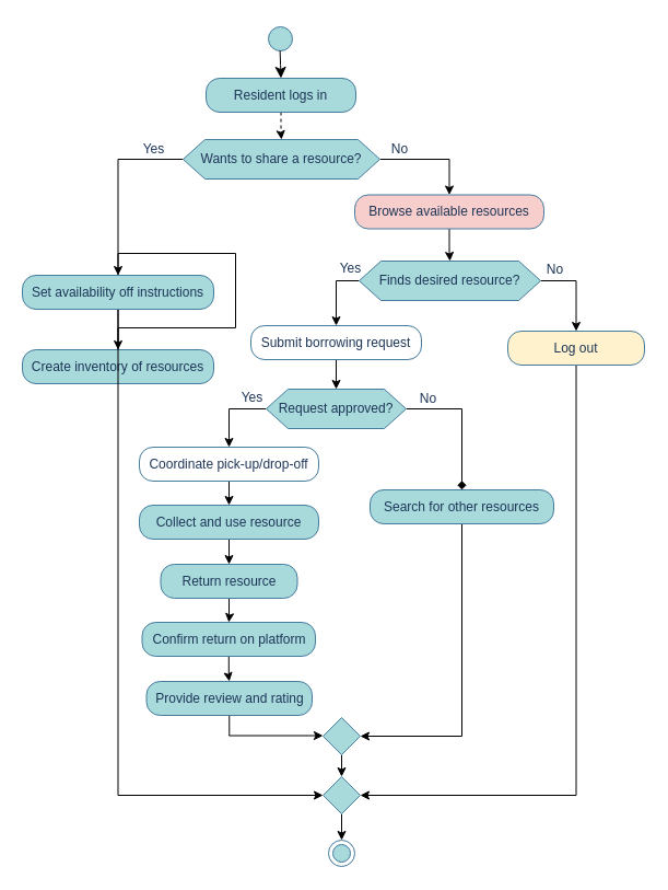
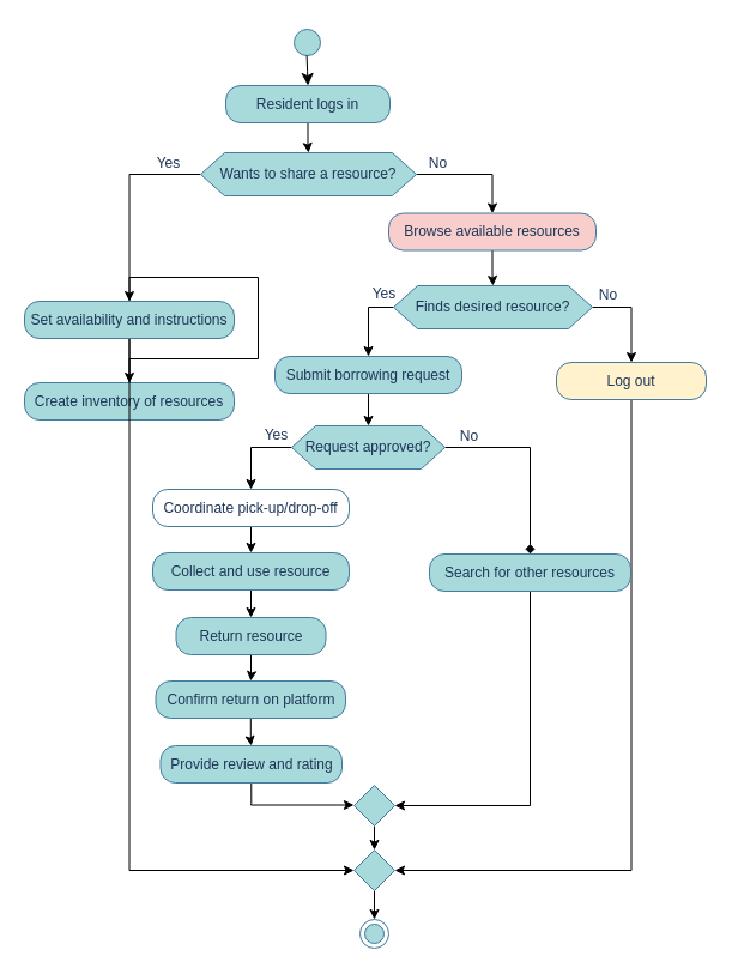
  <mxCell id="0" />
  <mxCell id="1" parent="0" />
  <mxCell id="2" value="No" style="text;html=1;align=center;verticalAlign=middle;resizable=0;points=[];autosize=1;strokeColor=none;fillColor=none;fontColor=#1D3557;labelBackgroundColor=none;" parent="1" vertex="1"><mxGeometry x="348" y="123" width="33" height="26" as="geometry" /></mxCell>
  <mxCell id="3" value="Yes" style="text;html=1;align=center;verticalAlign=middle;resizable=0;points=[];autosize=1;strokeColor=none;fillColor=none;fontColor=#1D3557;labelBackgroundColor=none;" parent="1" vertex="1"><mxGeometry x="121" y="123" width="38" height="26" as="geometry" /></mxCell>
  <mxCell id="4" value="" style="ellipse;html=1;shape=startState;fillColor=#A8DADC;strokeColor=#457B9D;fontColor=#1D3557;labelBackgroundColor=none;" parent="1" vertex="1"><mxGeometry x="241" y="20" width="30" height="30" as="geometry" /></mxCell>
  <mxCell id="5" value="" style="edgeStyle=orthogonalEdgeStyle;html=1;verticalAlign=bottom;endArrow=classic;endSize=8;strokeColor=#000000;rounded=0;fontColor=default;fillColor=#A8DADC;labelBackgroundColor=none;endFill=1;exitX=0.488;exitY=0.927;exitDx=0;exitDy=0;exitPerimeter=0;entryX=0.5;entryY=0;entryDx=0;entryDy=0;" parent="1" target="7" edge="1"><mxGeometry relative="1" as="geometry"><mxPoint x="255.71" y="84" as="targetPoint" /><mxPoint x="255.64" y="45.81" as="sourcePoint" /></mxGeometry></mxCell>
- <mxCell id="6" style="edgeStyle=orthogonalEdgeStyle;rounded=0;orthogonalLoop=1;jettySize=auto;html=1;entryX=0.5;entryY=0;entryDx=0;entryDy=0;dashed=1;" parent="1" source="7" target="16" edge="1"><mxGeometry relative="1" as="geometry" /></mxCell>
+ <mxCell id="6" style="edgeStyle=orthogonalEdgeStyle;rounded=0;orthogonalLoop=1;jettySize=auto;html=1;entryX=0.5;entryY=0;entryDx=0;entryDy=0;" parent="1" source="7" target="16" edge="1"><mxGeometry relative="1" as="geometry" /></mxCell>
  <mxCell id="7" value="Resident logs in" style="rounded=1;whiteSpace=wrap;html=1;arcSize=40;fontColor=#1D3557;fillColor=#A8DADC;strokeColor=#457B9D;labelBackgroundColor=none;" parent="1" vertex="1"><mxGeometry x="188" y="71" width="137" height="31" as="geometry" /></mxCell>
  <mxCell id="8" style="edgeStyle=orthogonalEdgeStyle;rounded=0;orthogonalLoop=1;jettySize=auto;html=1;entryX=0.5;entryY=0;entryDx=0;entryDy=0;exitX=0;exitY=0.5;exitDx=0;exitDy=0;" parent="1" source="10" target="31" edge="1"><mxGeometry relative="1" as="geometry" /></mxCell>
  <mxCell id="9" style="edgeStyle=orthogonalEdgeStyle;rounded=0;orthogonalLoop=1;jettySize=auto;html=1;entryX=0.5;entryY=0;entryDx=0;entryDy=0;exitX=1;exitY=0.5;exitDx=0;exitDy=0;endArrow=diamond;" parent="1" source="10" target="29" edge="1"><mxGeometry relative="1" as="geometry" /></mxCell>
  <mxCell id="10" value="Request approved?" style="shape=hexagon;perimeter=hexagonPerimeter2;whiteSpace=wrap;html=1;fixedSize=1;strokeColor=#457B9D;fontColor=#1D3557;fillColor=#A8DADC;labelBackgroundColor=none;" parent="1" vertex="1"><mxGeometry x="243" y="355" width="128" height="36" as="geometry" /></mxCell>
  <mxCell id="11" style="edgeStyle=orthogonalEdgeStyle;rounded=0;orthogonalLoop=1;jettySize=auto;html=1;entryX=0.5;entryY=0;entryDx=0;entryDy=0;" parent="1" source="12" target="18" edge="1"><mxGeometry relative="1" as="geometry" /></mxCell>
  <mxCell id="12" value="Create inventory of resources" style="rounded=1;whiteSpace=wrap;html=1;arcSize=40;fontColor=#1D3557;fillColor=#A8DADC;strokeColor=#457B9D;labelBackgroundColor=none;" parent="1" vertex="1"><mxGeometry x="20" y="319" width="175" height="31" as="geometry" /></mxCell>
  <mxCell id="13" value="" style="ellipse;html=1;shape=endState;fillColor=#A8DADC;strokeColor=#457B9D;fontColor=#1D3557;labelBackgroundColor=none;" parent="1" vertex="1"><mxGeometry x="300" y="767" width="24" height="24" as="geometry" /></mxCell>
  <mxCell id="14" style="edgeStyle=orthogonalEdgeStyle;rounded=0;orthogonalLoop=1;jettySize=auto;html=1;exitX=0;exitY=0.5;exitDx=0;exitDy=0;" parent="1" source="16" target="12" edge="1"><mxGeometry relative="1" as="geometry" /></mxCell>
  <mxCell id="15" style="edgeStyle=orthogonalEdgeStyle;rounded=0;orthogonalLoop=1;jettySize=auto;html=1;entryX=0.5;entryY=0;entryDx=0;entryDy=0;exitX=1;exitY=0.5;exitDx=0;exitDy=0;" parent="1" source="16" target="20" edge="1"><mxGeometry relative="1" as="geometry" /></mxCell>
  <mxCell id="16" value="Wants to share a resource?" style="shape=hexagon;perimeter=hexagonPerimeter2;whiteSpace=wrap;html=1;fixedSize=1;strokeColor=#457B9D;fontColor=#1D3557;fillColor=#A8DADC;labelBackgroundColor=none;" parent="1" vertex="1"><mxGeometry x="167" y="127" width="180" height="36" as="geometry" /></mxCell>
  <mxCell id="17" style="edgeStyle=orthogonalEdgeStyle;rounded=0;orthogonalLoop=1;jettySize=auto;html=1;entryX=0;entryY=0.5;entryDx=0;entryDy=0;exitX=0.5;exitY=1;exitDx=0;exitDy=0;" parent="1" source="18" target="43" edge="1"><mxGeometry relative="1" as="geometry" /></mxCell>
- <mxCell id="18" value="Set availability off instructions" style="rounded=1;whiteSpace=wrap;html=1;arcSize=40;fontColor=#1D3557;fillColor=#A8DADC;strokeColor=#457B9D;labelBackgroundColor=none;" parent="1" vertex="1"><mxGeometry x="20" y="251" width="175" height="31" as="geometry" /></mxCell>
+ <mxCell id="18" value="Set availability and instructions" style="rounded=1;whiteSpace=wrap;html=1;arcSize=40;fontColor=#1D3557;fillColor=#A8DADC;strokeColor=#457B9D;labelBackgroundColor=none;" parent="1" vertex="1"><mxGeometry x="20" y="251" width="175" height="31" as="geometry" /></mxCell>
  <mxCell id="19" style="edgeStyle=orthogonalEdgeStyle;rounded=0;orthogonalLoop=1;jettySize=auto;html=1;entryX=0.5;entryY=0;entryDx=0;entryDy=0;" parent="1" source="20" target="23" edge="1"><mxGeometry relative="1" as="geometry" /></mxCell>
  <mxCell id="20" value="Browse available resources" style="rounded=1;whiteSpace=wrap;html=1;arcSize=40;fontColor=#1D3557;fillColor=#f8cecc;strokeColor=#457B9D;labelBackgroundColor=none;" parent="1" vertex="1"><mxGeometry x="324" y="177.5" width="173" height="31" as="geometry" /></mxCell>
  <mxCell id="21" style="edgeStyle=orthogonalEdgeStyle;rounded=0;orthogonalLoop=1;jettySize=auto;html=1;entryX=0.5;entryY=0;entryDx=0;entryDy=0;exitX=1;exitY=0.5;exitDx=0;exitDy=0;" parent="1" source="23" target="25" edge="1"><mxGeometry relative="1" as="geometry" /></mxCell>
  <mxCell id="22" style="edgeStyle=orthogonalEdgeStyle;rounded=0;orthogonalLoop=1;jettySize=auto;html=1;entryX=0.5;entryY=0;entryDx=0;entryDy=0;exitX=0;exitY=0.5;exitDx=0;exitDy=0;" parent="1" source="23" target="27" edge="1"><mxGeometry relative="1" as="geometry" /></mxCell>
  <mxCell id="23" value="Finds desired resource?" style="shape=hexagon;perimeter=hexagonPerimeter2;whiteSpace=wrap;html=1;fixedSize=1;strokeColor=#457B9D;fontColor=#1D3557;fillColor=#A8DADC;labelBackgroundColor=none;" parent="1" vertex="1"><mxGeometry x="328" y="238" width="166" height="36" as="geometry" /></mxCell>
  <mxCell id="24" style="edgeStyle=orthogonalEdgeStyle;rounded=0;orthogonalLoop=1;jettySize=auto;html=1;entryX=1;entryY=0.5;entryDx=0;entryDy=0;exitX=0.5;exitY=1;exitDx=0;exitDy=0;" parent="1" source="25" target="43" edge="1"><mxGeometry relative="1" as="geometry" /></mxCell>
  <mxCell id="25" value="Log out" style="rounded=1;whiteSpace=wrap;html=1;arcSize=40;fontColor=#1D3557;fillColor=#fff2cc;strokeColor=#457B9D;labelBackgroundColor=none;" parent="1" vertex="1"><mxGeometry x="464" y="302" width="125" height="31" as="geometry" /></mxCell>
  <mxCell id="26" style="edgeStyle=orthogonalEdgeStyle;rounded=0;orthogonalLoop=1;jettySize=auto;html=1;entryX=0.5;entryY=0;entryDx=0;entryDy=0;" parent="1" source="27" target="10" edge="1"><mxGeometry relative="1" as="geometry" /></mxCell>
- <mxCell id="27" value="Submit borrowing request" style="rounded=1;whiteSpace=wrap;html=1;arcSize=40;fontColor=#1D3557;fillColor=#ffffff;strokeColor=#457B9D;labelBackgroundColor=none;" parent="1" vertex="1"><mxGeometry x="229" y="297" width="156" height="31" as="geometry" /></mxCell>
+ <mxCell id="27" value="Submit borrowing request" style="rounded=1;whiteSpace=wrap;html=1;arcSize=40;fontColor=#1D3557;fillColor=#A8DADC;strokeColor=#457B9D;labelBackgroundColor=none;" parent="1" vertex="1"><mxGeometry x="229" y="297" width="156" height="31" as="geometry" /></mxCell>
  <mxCell id="28" style="edgeStyle=orthogonalEdgeStyle;rounded=0;orthogonalLoop=1;jettySize=auto;html=1;entryX=1;entryY=0.5;entryDx=0;entryDy=0;exitX=0.5;exitY=1;exitDx=0;exitDy=0;" parent="1" source="29" target="41" edge="1"><mxGeometry relative="1" as="geometry" /></mxCell>
- <mxCell id="29" value="Search for other resources" style="rounded=1;whiteSpace=wrap;html=1;arcSize=40;fontColor=#1D3557;fillColor=#A8DADC;strokeColor=#457B9D;labelBackgroundColor=none;" parent="1" vertex="1"><mxGeometry x="338" y="447" width="168" height="31" as="geometry" /></mxCell>
+ <mxCell id="29" value="Search for other resources" style="rounded=1;whiteSpace=wrap;html=1;arcSize=40;fontColor=#1D3557;fillColor=#A8DADC;strokeColor=#457B9D;labelBackgroundColor=none;" parent="1" vertex="1"><mxGeometry x="358" y="462" width="168" height="31" as="geometry" /></mxCell>
  <mxCell id="30" style="edgeStyle=orthogonalEdgeStyle;rounded=0;orthogonalLoop=1;jettySize=auto;html=1;entryX=0.5;entryY=0;entryDx=0;entryDy=0;" parent="1" source="31" target="33" edge="1"><mxGeometry relative="1" as="geometry" /></mxCell>
  <mxCell id="31" value="Coordinate pick-up/drop-off" style="rounded=1;whiteSpace=wrap;html=1;arcSize=40;fontColor=#1D3557;fillColor=#ffffff;strokeColor=#457B9D;labelBackgroundColor=none;" parent="1" vertex="1"><mxGeometry x="127" y="408" width="164" height="31" as="geometry" /></mxCell>
  <mxCell id="32" style="edgeStyle=orthogonalEdgeStyle;rounded=0;orthogonalLoop=1;jettySize=auto;html=1;" parent="1" source="33" target="35" edge="1"><mxGeometry relative="1" as="geometry" /></mxCell>
  <mxCell id="33" value="Collect and use resource" style="rounded=1;whiteSpace=wrap;html=1;arcSize=40;fontColor=#1D3557;fillColor=#A8DADC;strokeColor=#457B9D;labelBackgroundColor=none;" parent="1" vertex="1"><mxGeometry x="127" y="461" width="164" height="31" as="geometry" /></mxCell>
  <mxCell id="34" style="edgeStyle=orthogonalEdgeStyle;rounded=0;orthogonalLoop=1;jettySize=auto;html=1;" parent="1" source="35" target="37" edge="1"><mxGeometry relative="1" as="geometry" /></mxCell>
  <mxCell id="35" value="Return resource" style="rounded=1;whiteSpace=wrap;html=1;arcSize=40;fontColor=#1D3557;fillColor=#A8DADC;strokeColor=#457B9D;labelBackgroundColor=none;" parent="1" vertex="1"><mxGeometry x="146.5" y="515" width="125" height="31" as="geometry" /></mxCell>
  <mxCell id="36" style="edgeStyle=orthogonalEdgeStyle;rounded=0;orthogonalLoop=1;jettySize=auto;html=1;entryX=0.5;entryY=0;entryDx=0;entryDy=0;" parent="1" source="37" target="39" edge="1"><mxGeometry relative="1" as="geometry"><mxPoint x="335" y="556" as="targetPoint" /><Array as="points" /></mxGeometry></mxCell>
  <mxCell id="37" value="Confirm return on platform" style="rounded=1;whiteSpace=wrap;html=1;arcSize=40;fontColor=#1D3557;fillColor=#A8DADC;strokeColor=#457B9D;labelBackgroundColor=none;" parent="1" vertex="1"><mxGeometry x="129.5" y="568" width="158.5" height="31" as="geometry" /></mxCell>
  <mxCell id="38" style="edgeStyle=orthogonalEdgeStyle;rounded=0;orthogonalLoop=1;jettySize=auto;html=1;exitX=0.5;exitY=1;exitDx=0;exitDy=0;" edge="1" parent="1" source="39"><mxGeometry relative="1" as="geometry"><mxPoint x="193" y="655" as="sourcePoint" /><mxPoint x="294.94" y="671.5" as="targetPoint" /><Array as="points"><mxPoint x="209" y="670" /><mxPoint x="209" y="672" /></Array></mxGeometry></mxCell>
  <mxCell id="39" value="Provide review and rating" style="rounded=1;whiteSpace=wrap;html=1;arcSize=40;fontColor=#1D3557;fillColor=#A8DADC;strokeColor=#457B9D;labelBackgroundColor=none;" parent="1" vertex="1"><mxGeometry x="133.5" y="622" width="151.5" height="31" as="geometry" /></mxCell>
  <mxCell id="40" style="edgeStyle=orthogonalEdgeStyle;rounded=0;orthogonalLoop=1;jettySize=auto;html=1;entryX=0.5;entryY=0;entryDx=0;entryDy=0;exitX=0.5;exitY=1;exitDx=0;exitDy=0;" parent="1" source="41" target="43" edge="1"><mxGeometry relative="1" as="geometry" /></mxCell>
  <mxCell id="41" value="" style="rhombus;whiteSpace=wrap;html=1;strokeColor=#457B9D;fontColor=#1D3557;fillColor=#A8DADC;labelBackgroundColor=none;" parent="1" vertex="1"><mxGeometry x="295" y="655" width="34" height="34" as="geometry" /></mxCell>
  <mxCell id="42" style="edgeStyle=orthogonalEdgeStyle;rounded=0;orthogonalLoop=1;jettySize=auto;html=1;entryX=0.5;entryY=0;entryDx=0;entryDy=0;" parent="1" source="43" target="13" edge="1"><mxGeometry relative="1" as="geometry" /></mxCell>
  <mxCell id="43" value="" style="rhombus;whiteSpace=wrap;html=1;strokeColor=#457B9D;fontColor=#1D3557;fillColor=#A8DADC;labelBackgroundColor=none;" parent="1" vertex="1"><mxGeometry x="295" y="709" width="34" height="34" as="geometry" /></mxCell>
  <mxCell id="44" value="Yes" style="text;html=1;align=center;verticalAlign=middle;resizable=0;points=[];autosize=1;strokeColor=none;fillColor=none;fontColor=#1D3557;labelBackgroundColor=none;" parent="1" vertex="1"><mxGeometry x="301" y="232" width="38" height="26" as="geometry" /></mxCell>
  <mxCell id="45" value="No" style="text;html=1;align=center;verticalAlign=middle;resizable=0;points=[];autosize=1;strokeColor=none;fillColor=none;fontColor=#1D3557;labelBackgroundColor=none;" parent="1" vertex="1"><mxGeometry x="490" y="233" width="33" height="26" as="geometry" /></mxCell>
  <mxCell id="46" value="Yes" style="text;html=1;align=center;verticalAlign=middle;resizable=0;points=[];autosize=1;strokeColor=none;fillColor=none;fontColor=#1D3557;labelBackgroundColor=none;" parent="1" vertex="1"><mxGeometry x="211" y="350" width="38" height="26" as="geometry" /></mxCell>
  <mxCell id="47" value="No" style="text;html=1;align=center;verticalAlign=middle;resizable=0;points=[];autosize=1;strokeColor=none;fillColor=none;fontColor=#1D3557;labelBackgroundColor=none;" parent="1" vertex="1"><mxGeometry x="374" y="351" width="33" height="26" as="geometry" /></mxCell>
